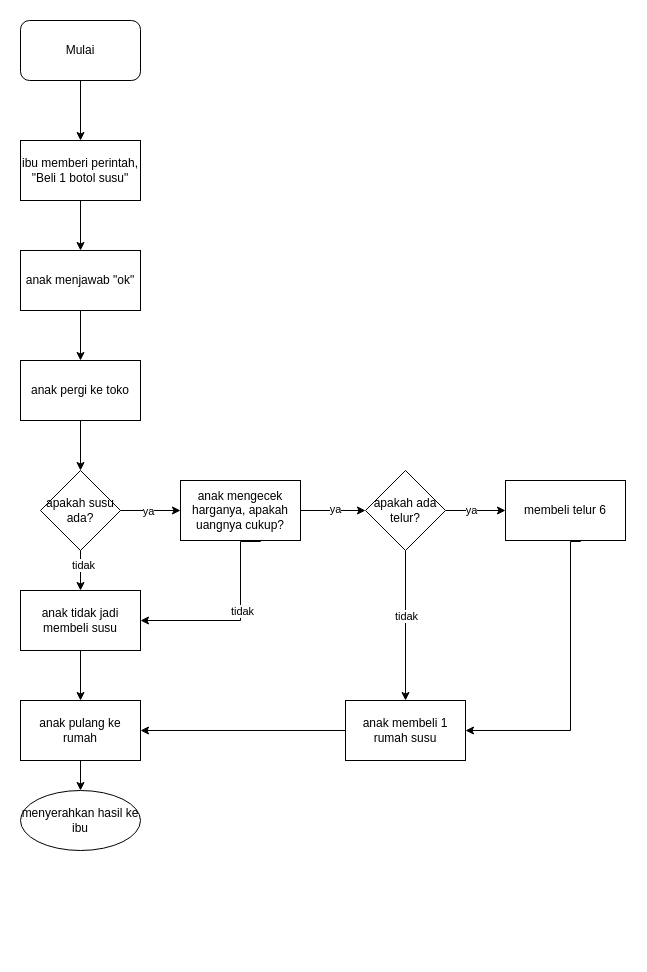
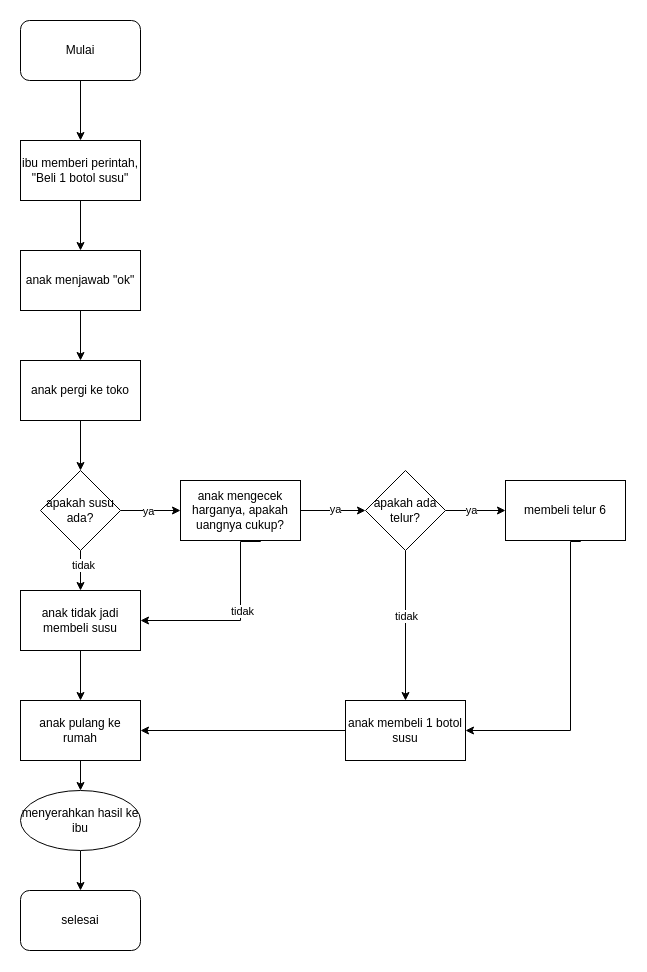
  <mxCell id="0" />
  <mxCell id="1" parent="0" />
  <mxCell id="2" style="edgeStyle=orthogonalEdgeStyle;rounded=0;orthogonalLoop=1;jettySize=auto;html=1;entryX=0.5;entryY=0;entryDx=0;entryDy=0;" edge="1" parent="1" source="3" target="5"><mxGeometry relative="1" as="geometry" /></mxCell>
  <mxCell id="3" value="Mulai" style="rounded=1;whiteSpace=wrap;html=1;" vertex="1" parent="1"><mxGeometry x="20" y="20" width="120" height="60" as="geometry" /></mxCell>
  <mxCell id="4" value="" style="edgeStyle=orthogonalEdgeStyle;rounded=0;orthogonalLoop=1;jettySize=auto;html=1;" edge="1" parent="1" source="5" target="7"><mxGeometry relative="1" as="geometry" /></mxCell>
  <mxCell id="5" value="ibu memberi perintah,&lt;br&gt;&quot;Beli 1 botol susu&quot;" style="rounded=0;whiteSpace=wrap;html=1;" vertex="1" parent="1"><mxGeometry x="20" y="140" width="120" height="60" as="geometry" /></mxCell>
  <mxCell id="6" value="" style="edgeStyle=orthogonalEdgeStyle;rounded=0;orthogonalLoop=1;jettySize=auto;html=1;" edge="1" parent="1" source="7" target="9"><mxGeometry relative="1" as="geometry" /></mxCell>
  <mxCell id="7" value="anak menjawab &quot;ok&quot;" style="rounded=0;whiteSpace=wrap;html=1;" vertex="1" parent="1"><mxGeometry x="20" y="250" width="120" height="60" as="geometry" /></mxCell>
  <mxCell id="8" value="" style="edgeStyle=orthogonalEdgeStyle;rounded=0;orthogonalLoop=1;jettySize=auto;html=1;" edge="1" parent="1" source="9" target="14"><mxGeometry relative="1" as="geometry" /></mxCell>
  <mxCell id="9" value="anak pergi ke toko" style="whiteSpace=wrap;html=1;rounded=0;" vertex="1" parent="1"><mxGeometry x="20" y="360" width="120" height="60" as="geometry" /></mxCell>
  <mxCell id="10" value="" style="edgeStyle=orthogonalEdgeStyle;rounded=0;orthogonalLoop=1;jettySize=auto;html=1;" edge="1" parent="1" source="14" target="19"><mxGeometry relative="1" as="geometry" /></mxCell>
  <mxCell id="11" value="ya" style="edgeLabel;html=1;align=center;verticalAlign=middle;resizable=0;points=[];" vertex="1" connectable="0" parent="10"><mxGeometry x="-0.1" relative="1" as="geometry"><mxPoint as="offset" /></mxGeometry></mxCell>
  <mxCell id="12" value="" style="edgeStyle=orthogonalEdgeStyle;rounded=0;orthogonalLoop=1;jettySize=auto;html=1;" edge="1" parent="1" source="14" target="26"><mxGeometry relative="1" as="geometry" /></mxCell>
  <mxCell id="13" value="tidak" style="edgeLabel;html=1;align=center;verticalAlign=middle;resizable=0;points=[];" vertex="1" connectable="0" parent="12"><mxGeometry x="-0.3" y="2" relative="1" as="geometry"><mxPoint as="offset" /></mxGeometry></mxCell>
  <mxCell id="14" value="apakah susu ada?" style="rhombus;whiteSpace=wrap;html=1;rounded=0;" vertex="1" parent="1"><mxGeometry x="40" y="470" width="80" height="80" as="geometry" /></mxCell>
  <mxCell id="15" value="" style="edgeStyle=orthogonalEdgeStyle;rounded=0;orthogonalLoop=1;jettySize=auto;html=1;" edge="1" parent="1" source="19" target="24"><mxGeometry relative="1" as="geometry" /></mxCell>
  <mxCell id="16" value="ya" style="edgeLabel;html=1;align=center;verticalAlign=middle;resizable=0;points=[];" vertex="1" connectable="0" parent="15"><mxGeometry x="0.046" y="2" relative="1" as="geometry"><mxPoint as="offset" /></mxGeometry></mxCell>
  <mxCell id="17" style="edgeStyle=orthogonalEdgeStyle;rounded=0;orthogonalLoop=1;jettySize=auto;html=1;entryX=1;entryY=0.5;entryDx=0;entryDy=0;" edge="1" parent="1" target="26"><mxGeometry relative="1" as="geometry"><mxPoint x="260" y="540" as="sourcePoint" /><mxPoint x="220" y="650" as="targetPoint" /><Array as="points"><mxPoint x="260" y="541" /><mxPoint x="240" y="541" /><mxPoint x="240" y="620" /></Array></mxGeometry></mxCell>
  <mxCell id="18" value="tidak" style="edgeLabel;html=1;align=center;verticalAlign=middle;resizable=0;points=[];" vertex="1" connectable="0" parent="17"><mxGeometry x="-0.103" y="1" relative="1" as="geometry"><mxPoint as="offset" /></mxGeometry></mxCell>
  <mxCell id="19" value="anak mengecek harganya, apakah uangnya cukup?" style="whiteSpace=wrap;html=1;rounded=0;" vertex="1" parent="1"><mxGeometry x="180" y="480" width="120" height="60" as="geometry" /></mxCell>
  <mxCell id="20" value="" style="edgeStyle=orthogonalEdgeStyle;rounded=0;orthogonalLoop=1;jettySize=auto;html=1;" edge="1" parent="1" source="24" target="33"><mxGeometry relative="1" as="geometry" /></mxCell>
  <mxCell id="21" value="tidak" style="edgeLabel;html=1;align=center;verticalAlign=middle;resizable=0;points=[];" vertex="1" connectable="0" parent="20"><mxGeometry x="-0.133" relative="1" as="geometry"><mxPoint as="offset" /></mxGeometry></mxCell>
  <mxCell id="22" value="" style="edgeStyle=orthogonalEdgeStyle;rounded=0;orthogonalLoop=1;jettySize=auto;html=1;" edge="1" parent="1" source="24" target="35"><mxGeometry relative="1" as="geometry" /></mxCell>
  <mxCell id="23" value="ya" style="edgeLabel;html=1;align=center;verticalAlign=middle;resizable=0;points=[];" vertex="1" connectable="0" parent="22"><mxGeometry x="-0.167" y="1" relative="1" as="geometry"><mxPoint as="offset" /></mxGeometry></mxCell>
  <mxCell id="24" value="apakah ada telur?" style="rhombus;whiteSpace=wrap;html=1;rounded=0;" vertex="1" parent="1"><mxGeometry x="365" y="470" width="80" height="80" as="geometry" /></mxCell>
  <mxCell id="25" value="" style="edgeStyle=orthogonalEdgeStyle;rounded=0;orthogonalLoop=1;jettySize=auto;html=1;" edge="1" parent="1" source="26" target="28"><mxGeometry relative="1" as="geometry" /></mxCell>
  <mxCell id="26" value="anak tidak jadi membeli susu" style="whiteSpace=wrap;html=1;rounded=0;" vertex="1" parent="1"><mxGeometry x="20" y="590" width="120" height="60" as="geometry" /></mxCell>
  <mxCell id="27" value="" style="edgeStyle=orthogonalEdgeStyle;rounded=0;orthogonalLoop=1;jettySize=auto;html=1;" edge="1" parent="1" source="28" target="30"><mxGeometry relative="1" as="geometry" /></mxCell>
  <mxCell id="28" value="anak pulang ke rumah" style="whiteSpace=wrap;html=1;rounded=0;" vertex="1" parent="1"><mxGeometry x="20" y="700" width="120" height="60" as="geometry" /></mxCell>
+ <mxCell id="29" style="edgeStyle=orthogonalEdgeStyle;rounded=0;orthogonalLoop=1;jettySize=auto;html=1;entryX=0.5;entryY=0;entryDx=0;entryDy=0;" edge="1" parent="1" source="30" target="31"><mxGeometry relative="1" as="geometry" /></mxCell>
  <mxCell id="30" value="menyerahkan hasil ke ibu" style="ellipse;whiteSpace=wrap;html=1;" vertex="1" parent="1"><mxGeometry x="20" y="790" width="120" height="60" as="geometry" /></mxCell>
+ <mxCell id="31" value="selesai" style="rounded=1;whiteSpace=wrap;html=1;" vertex="1" parent="1"><mxGeometry x="20" y="890" width="120" height="60" as="geometry" /></mxCell>
  <mxCell id="32" style="edgeStyle=orthogonalEdgeStyle;rounded=0;orthogonalLoop=1;jettySize=auto;html=1;" edge="1" parent="1" source="33" target="28"><mxGeometry relative="1" as="geometry" /></mxCell>
- <mxCell id="33" value="anak membeli 1 rumah susu" style="whiteSpace=wrap;html=1;rounded=0;" vertex="1" parent="1"><mxGeometry x="345" y="700" width="120" height="60" as="geometry" /></mxCell>
+ <mxCell id="33" value="anak membeli 1 botol susu" style="whiteSpace=wrap;html=1;rounded=0;" vertex="1" parent="1"><mxGeometry x="345" y="700" width="120" height="60" as="geometry" /></mxCell>
  <mxCell id="34" style="edgeStyle=orthogonalEdgeStyle;rounded=0;orthogonalLoop=1;jettySize=auto;html=1;entryX=1;entryY=0.5;entryDx=0;entryDy=0;" edge="1" parent="1" target="33"><mxGeometry relative="1" as="geometry"><mxPoint x="580" y="540" as="sourcePoint" /><mxPoint x="540" y="707.02" as="targetPoint" /><Array as="points"><mxPoint x="580" y="541" /><mxPoint x="570" y="541" /><mxPoint x="570" y="730" /></Array></mxGeometry></mxCell>
  <mxCell id="35" value="membeli telur 6" style="whiteSpace=wrap;html=1;rounded=0;" vertex="1" parent="1"><mxGeometry x="505" y="480" width="120" height="60" as="geometry" /></mxCell>
